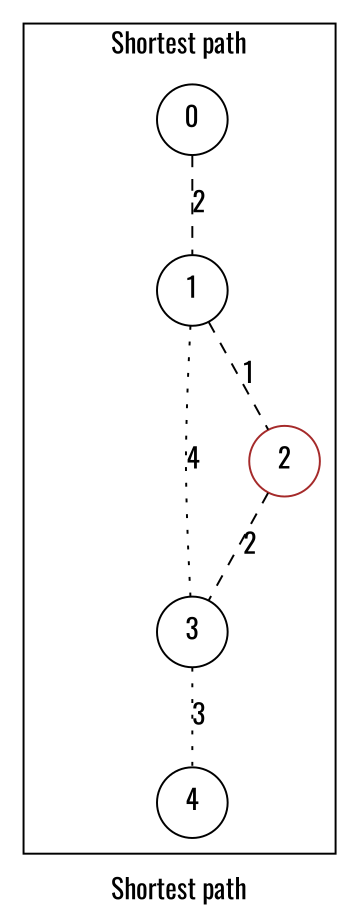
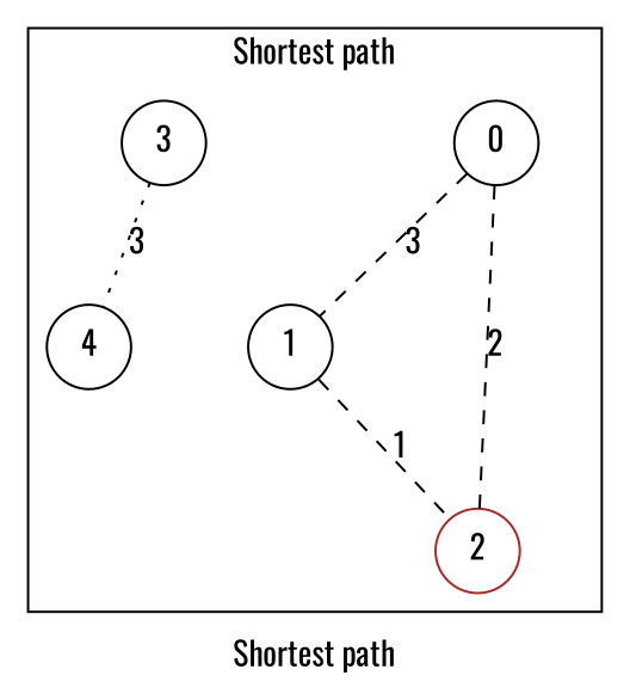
  graph {
    fontname=Oswald
    label="Shortest path"
    nodesep=0.7
    scale=1.4
    node [color=black fontname=Oswald shape=circle]
    edge [fontname=Oswald style=dashed]
    0
    1
    3
    4
    2 [color=brown]
    subgraph cluster_1 {
      0
      1
      3
      4
      2
    }
-   0 -- 1 [label=2]
-   1 -- 3 [label=4 style=dotted]
+   0 -- 1 [label=3]
    1 -- 2 [label=1]
    3 -- 4 [label=3 style=dotted]
-   2 -- 3 [label=2]
+   2 -- 0 [label=2]
  }
